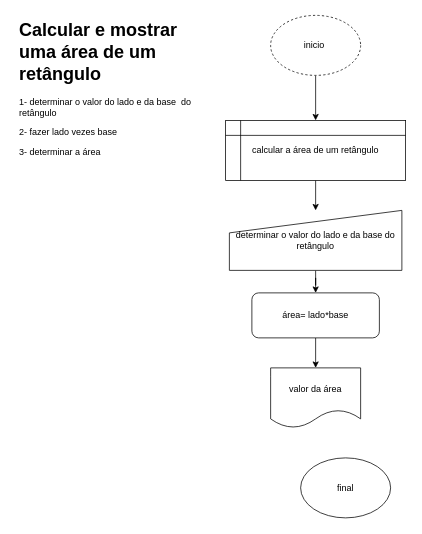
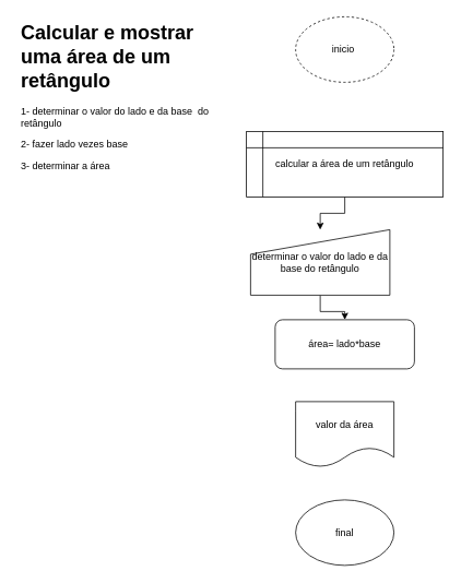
  <mxCell id="0" />
  <mxCell id="1" parent="0" />
  <mxCell id="2" value="&lt;h1&gt;&lt;font style=&quot;vertical-align: inherit&quot;&gt;&lt;font style=&quot;vertical-align: inherit&quot;&gt;&lt;font style=&quot;vertical-align: inherit&quot;&gt;&lt;font style=&quot;vertical-align: inherit&quot;&gt;&lt;font style=&quot;vertical-align: inherit&quot;&gt;&lt;font style=&quot;vertical-align: inherit&quot;&gt;&lt;font style=&quot;vertical-align: inherit&quot;&gt;&lt;font style=&quot;vertical-align: inherit&quot;&gt;&lt;font style=&quot;vertical-align: inherit&quot;&gt;&lt;font style=&quot;vertical-align: inherit&quot;&gt;Calcular e mostrar uma área de um retângulo&lt;/font&gt;&lt;/font&gt;&lt;/font&gt;&lt;/font&gt;&lt;/font&gt;&lt;/font&gt;&lt;/font&gt;&lt;/font&gt;&lt;/font&gt;&lt;/font&gt;&lt;/h1&gt;&lt;p&gt;&lt;font style=&quot;vertical-align: inherit&quot;&gt;&lt;font style=&quot;vertical-align: inherit&quot;&gt;&lt;font style=&quot;vertical-align: inherit&quot;&gt;&lt;font style=&quot;vertical-align: inherit&quot;&gt;&lt;font style=&quot;vertical-align: inherit&quot;&gt;&lt;font style=&quot;vertical-align: inherit&quot;&gt;&lt;font style=&quot;vertical-align: inherit&quot;&gt;&lt;font style=&quot;vertical-align: inherit&quot;&gt;1- determinar o valor do lado e da base&amp;nbsp; do retângulo&lt;/font&gt;&lt;/font&gt;&lt;/font&gt;&lt;/font&gt;&lt;/font&gt;&lt;/font&gt;&lt;/font&gt;&lt;/font&gt;&lt;/p&gt;&lt;p&gt;&lt;font style=&quot;vertical-align: inherit&quot;&gt;&lt;font style=&quot;vertical-align: inherit&quot;&gt;&lt;font style=&quot;vertical-align: inherit&quot;&gt;&lt;font style=&quot;vertical-align: inherit&quot;&gt;&lt;font style=&quot;vertical-align: inherit&quot;&gt;&lt;font style=&quot;vertical-align: inherit&quot;&gt;&lt;font style=&quot;vertical-align: inherit&quot;&gt;&lt;font style=&quot;vertical-align: inherit&quot;&gt;&lt;font style=&quot;vertical-align: inherit&quot;&gt;&lt;font style=&quot;vertical-align: inherit&quot;&gt;2- fazer lado vezes base&lt;/font&gt;&lt;/font&gt;&lt;/font&gt;&lt;/font&gt;&lt;/font&gt;&lt;/font&gt;&lt;/font&gt;&lt;/font&gt;&lt;/font&gt;&lt;/font&gt;&lt;/p&gt;&lt;p&gt;&lt;font style=&quot;vertical-align: inherit&quot;&gt;&lt;font style=&quot;vertical-align: inherit&quot;&gt;&lt;font style=&quot;vertical-align: inherit&quot;&gt;&lt;font style=&quot;vertical-align: inherit&quot;&gt;&lt;font style=&quot;vertical-align: inherit&quot;&gt;&lt;font style=&quot;vertical-align: inherit&quot;&gt;&lt;font style=&quot;vertical-align: inherit&quot;&gt;&lt;font style=&quot;vertical-align: inherit&quot;&gt;&lt;font style=&quot;vertical-align: inherit&quot;&gt;&lt;font style=&quot;vertical-align: inherit&quot;&gt;&lt;font style=&quot;vertical-align: inherit&quot;&gt;&lt;font style=&quot;vertical-align: inherit&quot;&gt;3- determinar a área&amp;nbsp;&lt;/font&gt;&lt;/font&gt;&lt;/font&gt;&lt;/font&gt;&lt;/font&gt;&lt;/font&gt;&lt;/font&gt;&lt;/font&gt;&lt;/font&gt;&lt;/font&gt;&lt;/font&gt;&lt;/font&gt;&lt;/p&gt;" style="text;html=1;strokeColor=none;fillColor=none;spacing=5;spacingTop=-20;whiteSpace=wrap;overflow=hidden;rounded=0;" vertex="1" parent="1"><mxGeometry x="20" y="20" width="260" height="210" as="geometry" /></mxCell>
- <mxCell id="3" value="&lt;font style=&quot;vertical-align: inherit&quot;&gt;&lt;font style=&quot;vertical-align: inherit&quot;&gt;final&lt;/font&gt;&lt;/font&gt;" style="ellipse;whiteSpace=wrap;html=1;" vertex="1" parent="1"><mxGeometry x="400" y="610" width="120" height="80" as="geometry" /></mxCell>
- <mxCell id="4" style="edgeStyle=orthogonalEdgeStyle;rounded=0;orthogonalLoop=1;jettySize=auto;html=1;" edge="1" parent="1" source="5" target="7"><mxGeometry relative="1" as="geometry" /></mxCell>
+ <mxCell id="3" value="&lt;font style=&quot;vertical-align: inherit&quot;&gt;&lt;font style=&quot;vertical-align: inherit&quot;&gt;final&lt;/font&gt;&lt;/font&gt;" style="ellipse;whiteSpace=wrap;html=1;" vertex="1" parent="1"><mxGeometry x="360" y="610" width="120" height="80" as="geometry" /></mxCell>
  <mxCell id="5" value="&lt;font style=&quot;vertical-align: inherit&quot;&gt;&lt;font style=&quot;vertical-align: inherit&quot;&gt;inicio&amp;nbsp;&lt;/font&gt;&lt;/font&gt;" style="ellipse;whiteSpace=wrap;html=1;dashed=1;" vertex="1" parent="1"><mxGeometry x="360" y="20" width="120" height="80" as="geometry" /></mxCell>
  <mxCell id="6" style="edgeStyle=orthogonalEdgeStyle;rounded=0;orthogonalLoop=1;jettySize=auto;html=1;" edge="1" parent="1" source="7" target="12"><mxGeometry relative="1" as="geometry" /></mxCell>
  <mxCell id="7" value="&lt;font style=&quot;vertical-align: inherit&quot;&gt;&lt;font style=&quot;vertical-align: inherit&quot;&gt;&lt;font style=&quot;vertical-align: inherit&quot;&gt;&lt;font style=&quot;vertical-align: inherit&quot;&gt;&lt;font style=&quot;vertical-align: inherit&quot;&gt;&lt;font style=&quot;vertical-align: inherit&quot;&gt;calcular a área de um retângulo&lt;/font&gt;&lt;/font&gt;&lt;/font&gt;&lt;/font&gt;&lt;/font&gt;&lt;/font&gt;" style="shape=internalStorage;whiteSpace=wrap;html=1;backgroundOutline=1;" vertex="1" parent="1"><mxGeometry x="300" y="160" width="240" height="80" as="geometry" /></mxCell>
- <mxCell id="8" style="edgeStyle=orthogonalEdgeStyle;rounded=0;orthogonalLoop=1;jettySize=auto;html=1;" edge="1" parent="1" source="9" target="10"><mxGeometry relative="1" as="geometry" /></mxCell>
  <mxCell id="9" value="&lt;font style=&quot;vertical-align: inherit&quot;&gt;&lt;font style=&quot;vertical-align: inherit&quot;&gt;&lt;font style=&quot;vertical-align: inherit&quot;&gt;&lt;font style=&quot;vertical-align: inherit&quot;&gt;&lt;font style=&quot;vertical-align: inherit&quot;&gt;&lt;font style=&quot;vertical-align: inherit&quot;&gt;área= lado*base&lt;/font&gt;&lt;/font&gt;&lt;/font&gt;&lt;/font&gt;&lt;/font&gt;&lt;/font&gt;" style="rounded=1;whiteSpace=wrap;html=1;" vertex="1" parent="1"><mxGeometry x="335" y="390" width="170" height="60" as="geometry" /></mxCell>
  <mxCell id="10" value="&lt;font style=&quot;vertical-align: inherit&quot;&gt;&lt;font style=&quot;vertical-align: inherit&quot;&gt;&lt;font style=&quot;vertical-align: inherit&quot;&gt;&lt;font style=&quot;vertical-align: inherit&quot;&gt;valor da área&lt;/font&gt;&lt;/font&gt;&lt;/font&gt;&lt;/font&gt;" style="shape=document;whiteSpace=wrap;html=1;boundedLbl=1;" vertex="1" parent="1"><mxGeometry x="360" y="490" width="120" height="80" as="geometry" /></mxCell>
  <mxCell id="11" style="edgeStyle=orthogonalEdgeStyle;rounded=0;orthogonalLoop=1;jettySize=auto;html=1;" edge="1" parent="1" source="12" target="9"><mxGeometry relative="1" as="geometry" /></mxCell>
- <mxCell id="12" value="&lt;font style=&quot;vertical-align: inherit&quot;&gt;&lt;font style=&quot;vertical-align: inherit&quot;&gt;&lt;font style=&quot;vertical-align: inherit&quot;&gt;&lt;font style=&quot;vertical-align: inherit&quot;&gt;&lt;font style=&quot;vertical-align: inherit&quot;&gt;&lt;font style=&quot;vertical-align: inherit&quot;&gt;determinar o valor do lado e da base do retângulo&lt;/font&gt;&lt;/font&gt;&lt;/font&gt;&lt;/font&gt;&lt;/font&gt;&lt;/font&gt;" style="shape=manualInput;whiteSpace=wrap;html=1;" vertex="1" parent="1"><mxGeometry x="305" y="280" width="230" height="80" as="geometry" /></mxCell>
+ <mxCell id="12" value="&lt;font style=&quot;vertical-align: inherit&quot;&gt;&lt;font style=&quot;vertical-align: inherit&quot;&gt;&lt;font style=&quot;vertical-align: inherit&quot;&gt;&lt;font style=&quot;vertical-align: inherit&quot;&gt;&lt;font style=&quot;vertical-align: inherit&quot;&gt;&lt;font style=&quot;vertical-align: inherit&quot;&gt;determinar o valor do lado e da base do retângulo&lt;/font&gt;&lt;/font&gt;&lt;/font&gt;&lt;/font&gt;&lt;/font&gt;&lt;/font&gt;" style="shape=manualInput;whiteSpace=wrap;html=1;" vertex="1" parent="1"><mxGeometry x="305" y="280" width="170" height="80" as="geometry" /></mxCell>
